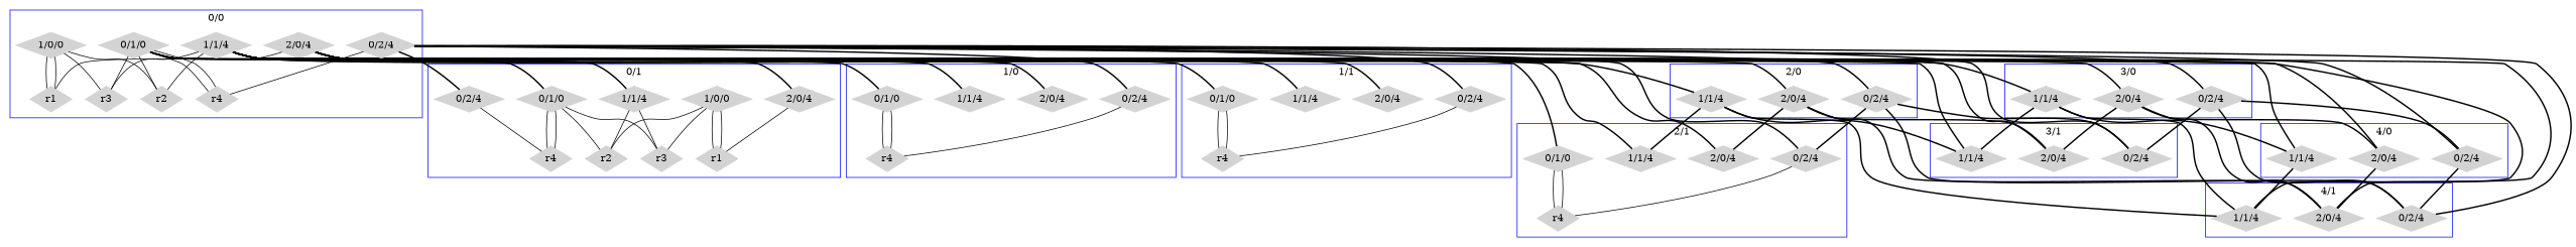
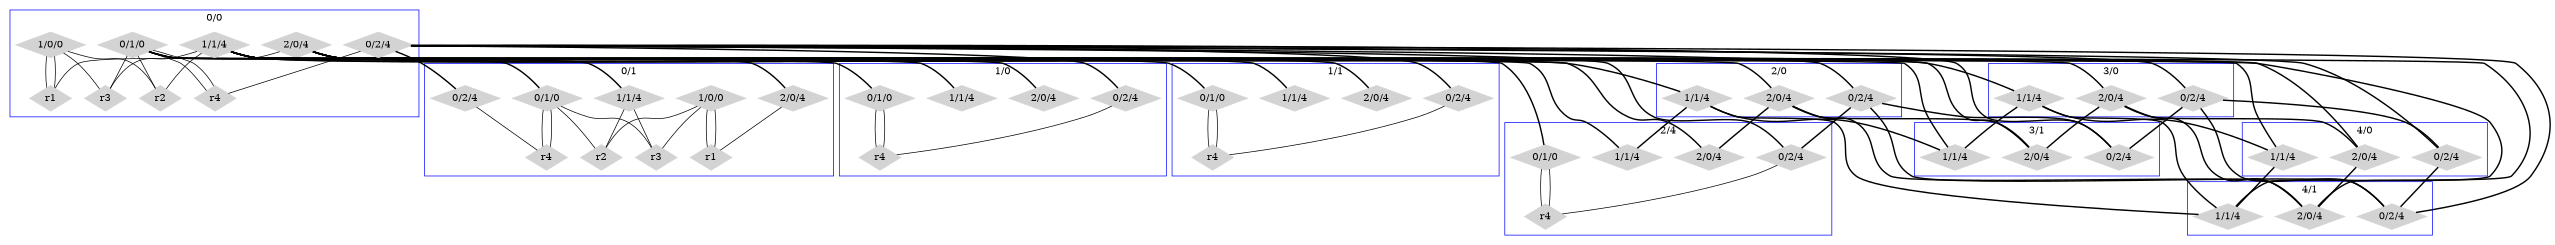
  graph {
    node [color=lightgrey shape=diamond style=filled]
    edge [style=bold]
    n1 [label="1/0/0"]
    n2 [label="0/1/0"]
    n3 [label="2/0/4"]
    n4 [label="1/1/4"]
    n5 [label="0/2/4"]
    n6 [label=r1]
    n7 [label=r2]
    n8 [label=r3]
    n9 [label=r4]
    n10 [label="1/0/0"]
    n11 [label="0/1/0"]
    n12 [label="2/0/4"]
    n13 [label="1/1/4"]
    n14 [label="0/2/4"]
    n15 [label=r1]
    n16 [label=r2]
    n17 [label=r3]
    n18 [label=r4]
    n19 [label="0/1/0"]
    n20 [label="2/0/4"]
    n21 [label="1/1/4"]
    n22 [label="0/2/4"]
    n23 [label=r4]
    n24 [label="0/1/0"]
    n25 [label="2/0/4"]
    n26 [label="1/1/4"]
    n27 [label="0/2/4"]
    n28 [label=r4]
    n29 [label="2/0/4"]
    n30 [label="1/1/4"]
    n31 [label="0/2/4"]
    n32 [label="0/1/0"]
    n33 [label="2/0/4"]
    n34 [label="1/1/4"]
    n35 [label="0/2/4"]
    n36 [label=r4]
    n37 [label="2/0/4"]
    n38 [label="1/1/4"]
    n39 [label="0/2/4"]
    n40 [label="2/0/4"]
    n41 [label="1/1/4"]
    n42 [label="0/2/4"]
    n43 [label="2/0/4"]
    n44 [label="1/1/4"]
    n45 [label="0/2/4"]
    n46 [label="2/0/4"]
    n47 [label="1/1/4"]
    n48 [label="0/2/4"]
    subgraph cluster_1 {
      color=blue
      label="0/0"
      n1
      n2
      n3
      n4
      n5
      n6
      n7
      n8
      n9
    }
    subgraph cluster_2 {
      color=blue
      label="0/1"
      n10
      n11
      n12
      n13
      n14
      n15
      n16
      n17
      n18
    }
    subgraph cluster_3 {
      color=blue
      label="1/0"
      n19
      n20
      n21
      n22
      n23
    }
    subgraph cluster_4 {
      color=blue
      label="1/1"
      n24
      n25
      n26
      n27
      n28
    }
    subgraph cluster_5 {
      color=blue
      label="2/0"
      n29
      n30
      n31
    }
    subgraph cluster_6 {
      color=blue
-     label="2/1"
+     label="2/4"
      n32
      n33
      n34
      n35
      n36
    }
    subgraph cluster_7 {
      color=blue
      label="3/0"
      n37
      n38
      n39
    }
    subgraph cluster_8 {
      color=blue
      label="3/1"
      n40
      n41
      n42
    }
    subgraph cluster_9 {
      color=blue
      label="4/0"
      n43
      n44
      n45
    }
    subgraph cluster_10 {
      color=blue
      label="4/1"
      n46
      n47
      n48
    }
    n1 -- n6 [style=""]
    n1 -- n6 [style=""]
    n1 -- n7 [style=""]
    n1 -- n8 [style=""]
    n2 -- n7 [style=""]
    n2 -- n8 [style=""]
    n2 -- n9 [style=""]
    n2 -- n9 [style=""]
    n2 -- n11
    n2 -- n19
    n2 -- n24
    n2 -- n32
    n3 -- n6 [style=""]
    n3 -- n12
    n3 -- n20
    n3 -- n25
    n3 -- n29
    n3 -- n33
    n3 -- n37
    n3 -- n40
    n3 -- n43
    n3 -- n46
    n4 -- n7 [style=""]
    n4 -- n8 [style=""]
    n4 -- n13
    n4 -- n21
    n4 -- n26
    n4 -- n30
    n4 -- n34
    n4 -- n38
    n4 -- n41
    n4 -- n44
    n4 -- n47
    n5 -- n9 [style=""]
    n5 -- n14
    n5 -- n22
    n5 -- n27
    n5 -- n31
    n5 -- n35
    n5 -- n39
    n5 -- n42
    n5 -- n45
    n5 -- n48
    n10 -- n15 [style=""]
    n10 -- n15 [style=""]
    n10 -- n16 [style=""]
    n10 -- n17 [style=""]
    n11 -- n16 [style=""]
    n11 -- n17 [style=""]
    n11 -- n18 [style=""]
    n11 -- n18 [style=""]
    n12 -- n15 [style=""]
    n13 -- n16 [style=""]
    n13 -- n17 [style=""]
    n14 -- n18 [style=""]
    n19 -- n23 [style=""]
    n19 -- n23 [style=""]
    n22 -- n23 [style=""]
    n24 -- n28 [style=""]
    n24 -- n28 [style=""]
    n27 -- n28 [style=""]
    n29 -- n33
    n29 -- n40
    n29 -- n46
    n30 -- n34
    n30 -- n41
    n30 -- n47
    n31 -- n35
    n31 -- n42
    n31 -- n48
    n32 -- n36 [style=""]
    n32 -- n36 [style=""]
    n35 -- n36 [style=""]
    n37 -- n40
    n37 -- n43
    n37 -- n46
    n38 -- n41
    n38 -- n44
    n38 -- n47
    n39 -- n42
    n39 -- n45
    n39 -- n48
    n43 -- n46
    n44 -- n47
    n45 -- n48
  }
